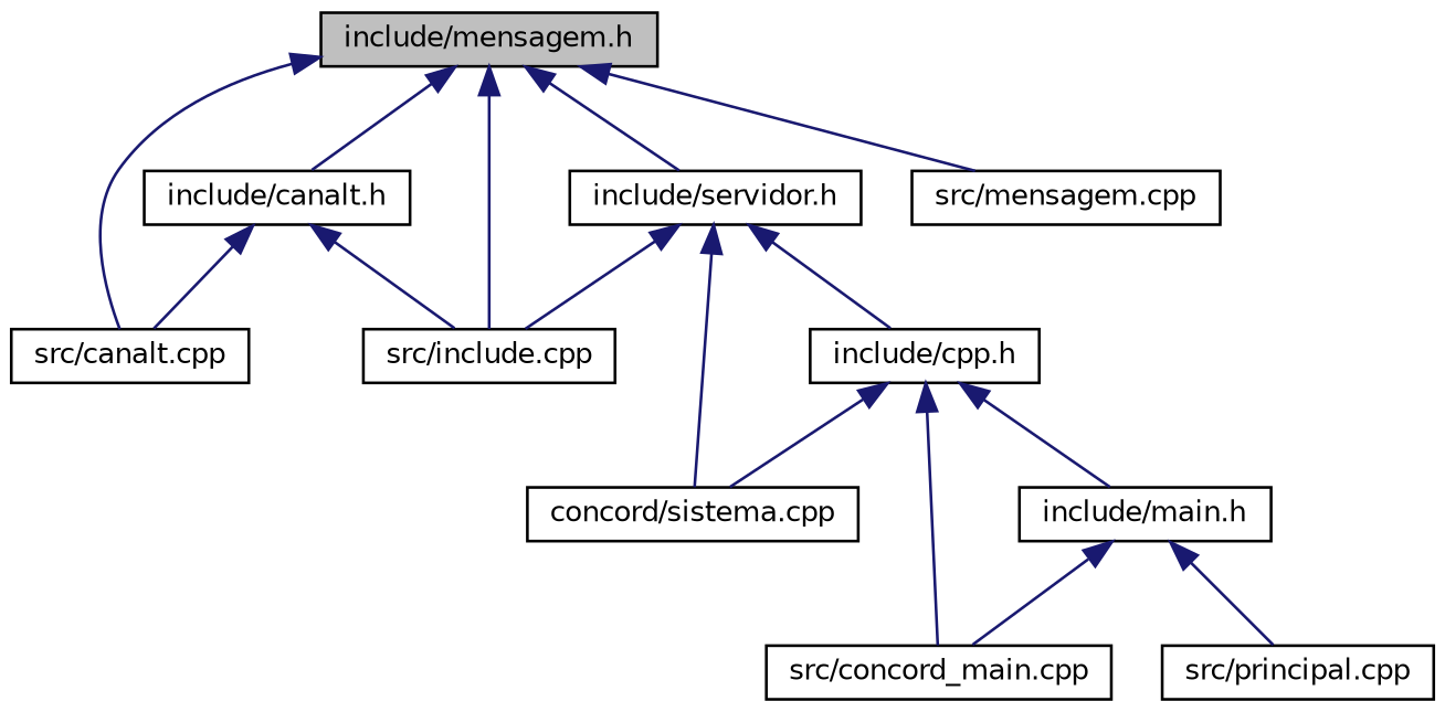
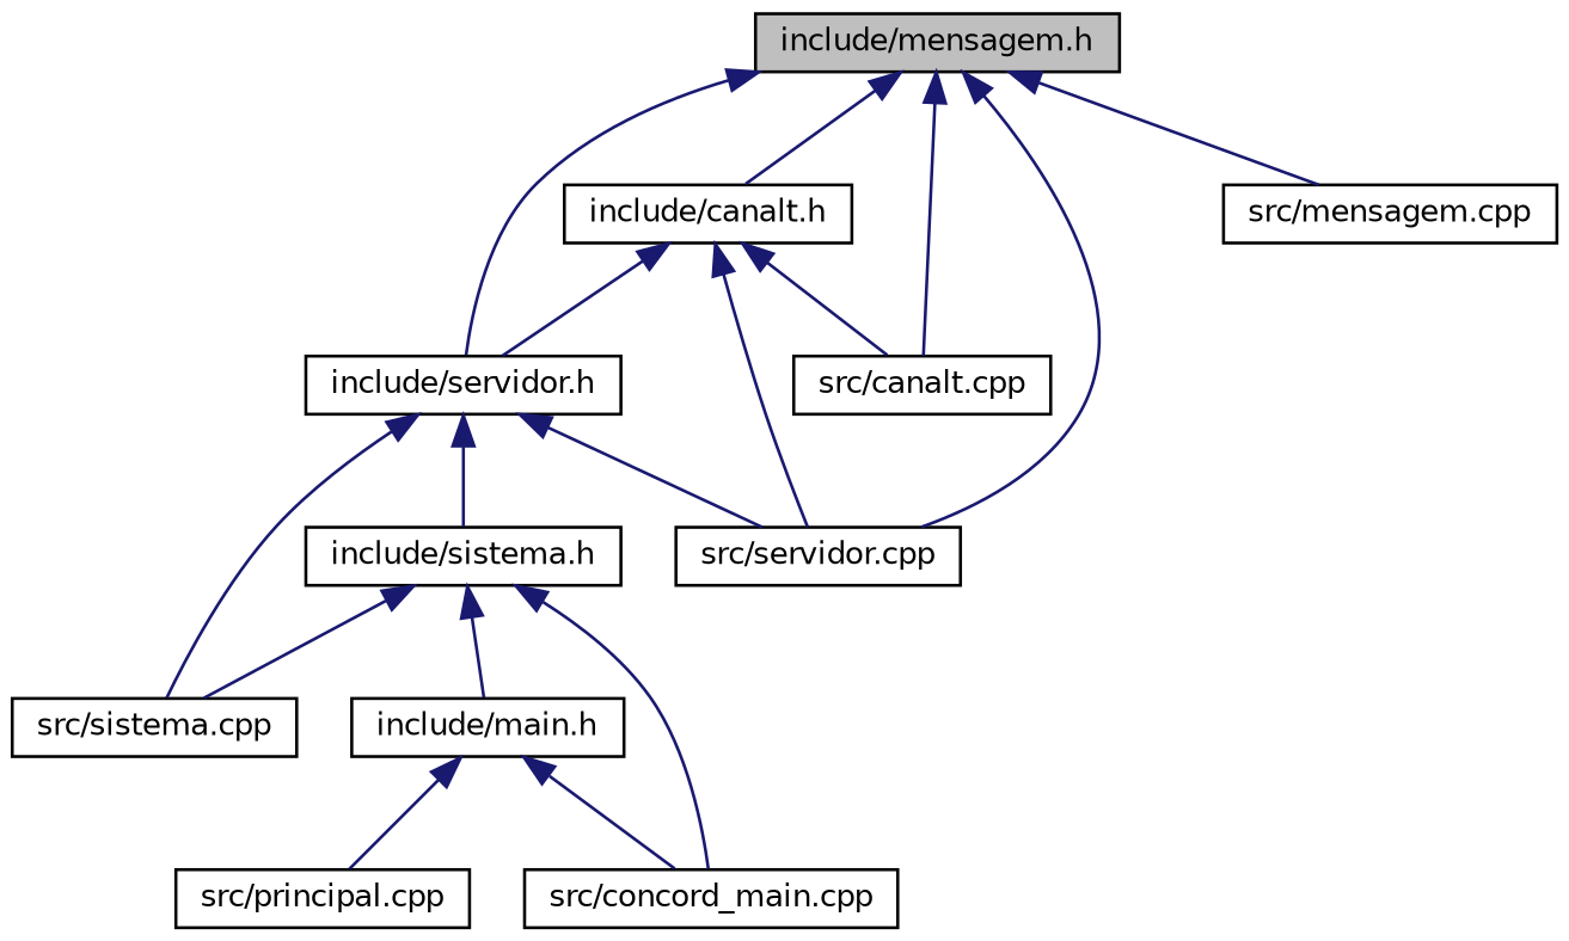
  digraph {
    node [color=black fillcolor=white fontname=Helvetica fontsize=10 shape=record style=filled]
    edge [color=midnightblue dir=back fontname=Helvetica fontsize=10 labelfontname=Helvetica labelfontsize=10 style=solid]
    n1 [fillcolor=grey75 fontcolor=black height=0.2 label="include/mensagem.h" width=0.4]
    n2 [height=0.2 label="include/canalt.h" width=0.4]
    n3 [height=0.2 label="include/servidor.h" width=0.4]
-   n4 [height=0.2 label="src/include.cpp" width=0.4]
+   n4 [height=0.2 label="src/servidor.cpp" width=0.4]
    n5 [height=0.2 label="src/canalt.cpp" width=0.4]
    n6 [height=0.2 label="src/mensagem.cpp" width=0.4]
-   n7 [height=0.2 label="include/cpp.h" width=0.4]
-   n8 [height=0.2 label="concord/sistema.cpp" width=0.4]
+   n7 [height=0.2 label="include/sistema.h" width=0.4]
+   n8 [height=0.2 label="src/sistema.cpp" width=0.4]
    n9 [height=0.2 label="include/main.h" width=0.4]
    n10 [height=0.2 label="src/concord_main.cpp" width=0.4]
    n11 [height=0.2 label="src/principal.cpp" width=0.4]
    n1 -> n2
    n1 -> n3
    n1 -> n4
    n1 -> n5
    n1 -> n6
+   n2 -> n3
    n2 -> n4
    n2 -> n5
    n3 -> n4
    n3 -> n7
    n3 -> n8
    n7 -> n8
    n7 -> n9
    n7 -> n10
    n9 -> n10
    n9 -> n11
  }
